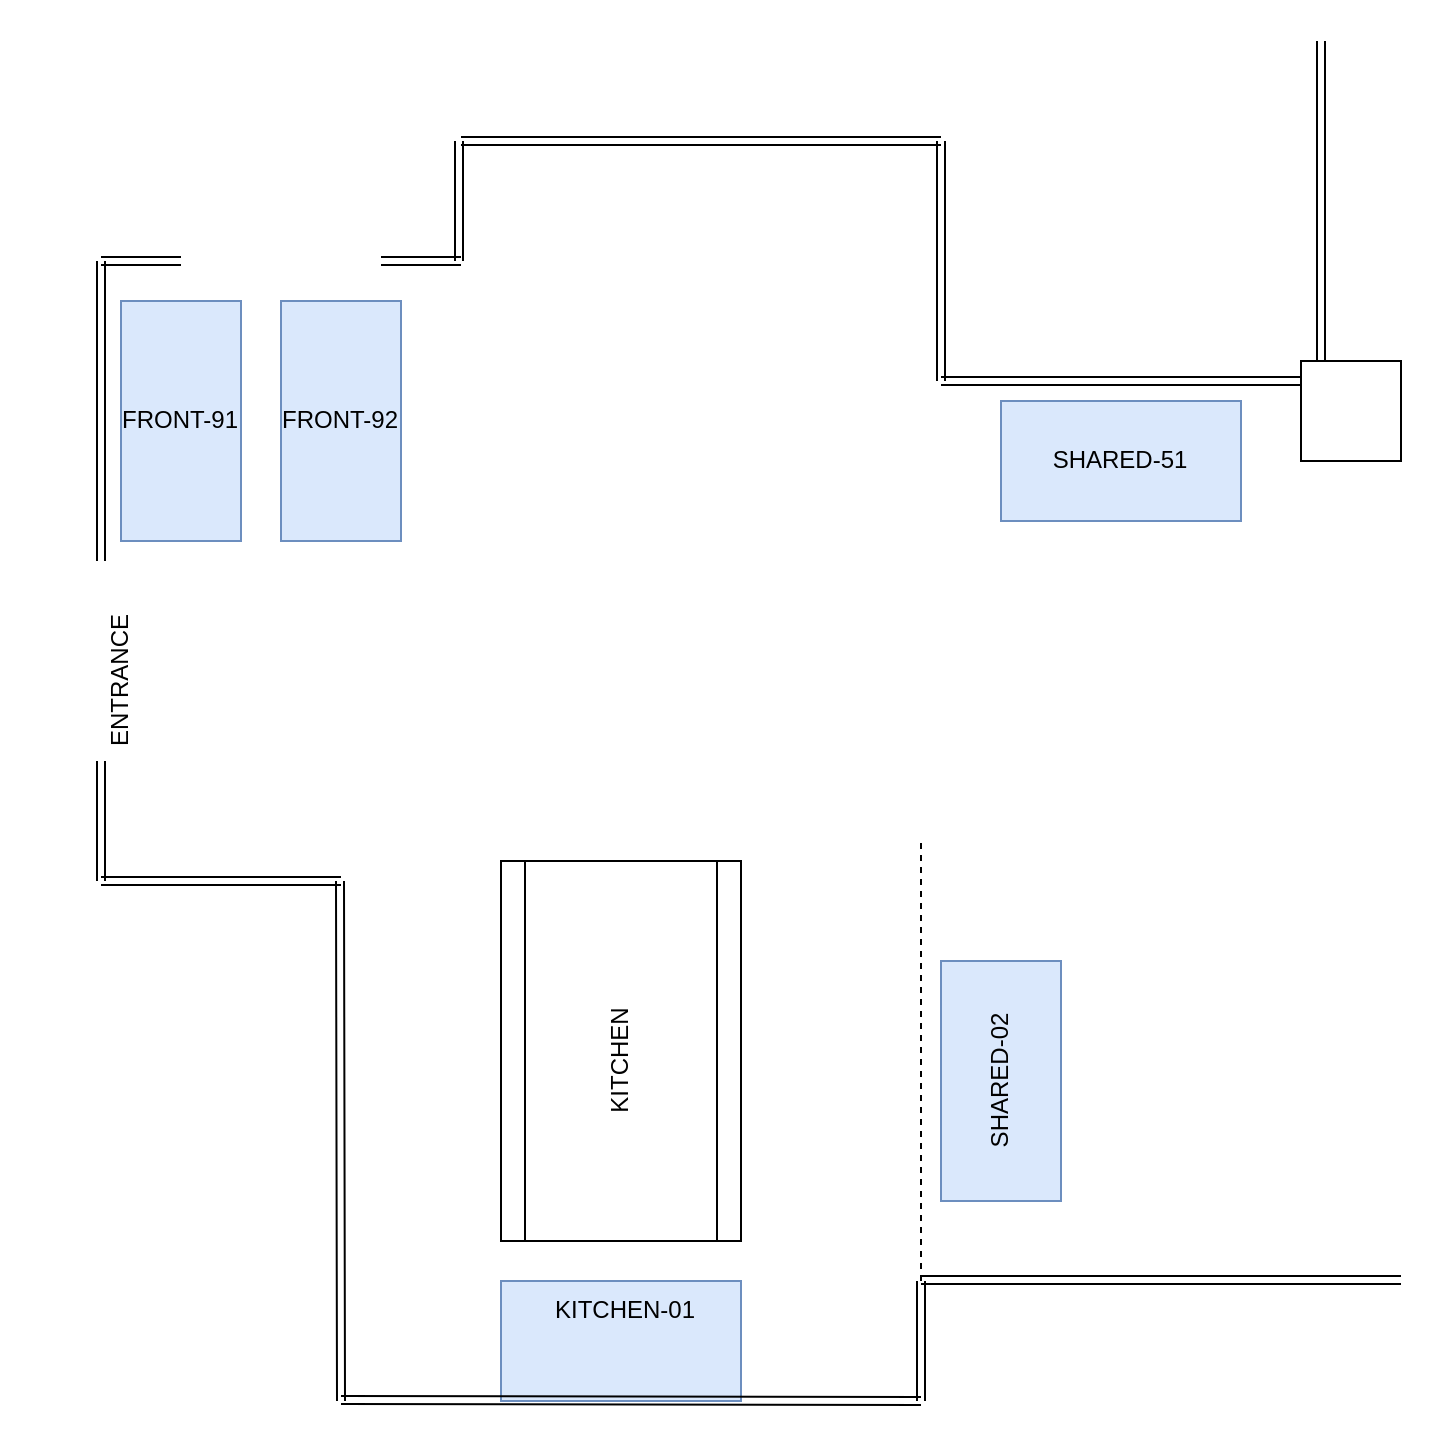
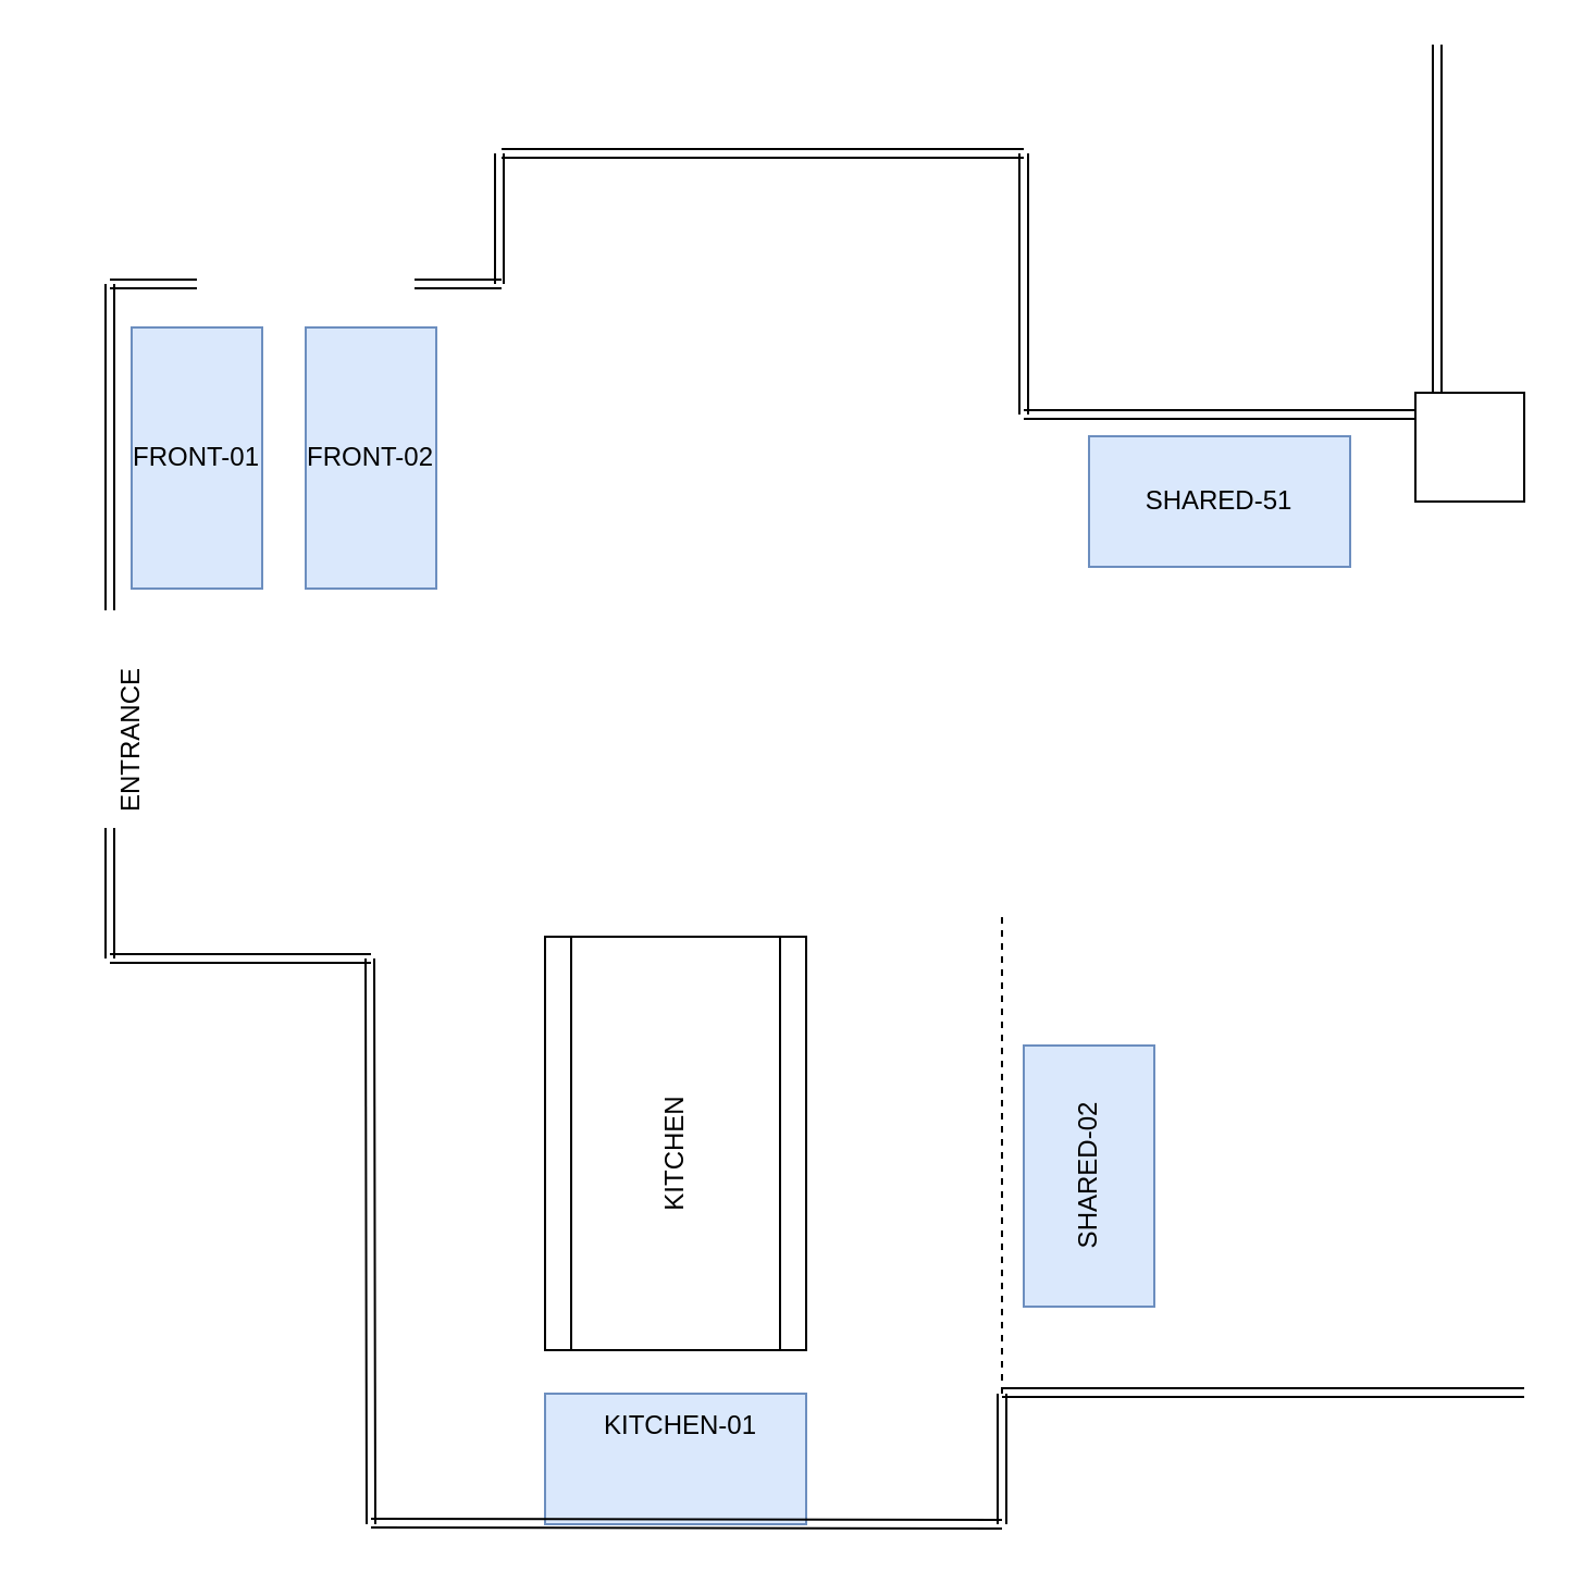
  <mxCell id="0" />
  <mxCell id="1" parent="0" />
  <mxCell id="2" value="" style="rounded=0;whiteSpace=wrap;html=1;rotation=-90;fillColor=#dae8fc;strokeColor=#6c8ebf;" vertex="1" parent="1"><mxGeometry x="30" y="180" width="120" height="60" as="geometry" /></mxCell>
  <mxCell id="3" value="" style="rounded=0;whiteSpace=wrap;html=1;rotation=-90;fillColor=#dae8fc;strokeColor=#6c8ebf;" vertex="1" parent="1"><mxGeometry x="110" y="180" width="120" height="60" as="geometry" /></mxCell>
  <mxCell id="4" value="" style="rounded=0;whiteSpace=wrap;html=1;rotation=0;fillColor=#dae8fc;strokeColor=#6c8ebf;" vertex="1" parent="1"><mxGeometry x="500" y="200" width="120" height="60" as="geometry" /></mxCell>
  <mxCell id="5" value="" style="rounded=0;whiteSpace=wrap;html=1;rotation=-90;fillColor=#dae8fc;strokeColor=#6c8ebf;" vertex="1" parent="1"><mxGeometry x="440" y="510" width="120" height="60" as="geometry" /></mxCell>
  <mxCell id="6" value="" style="rounded=0;whiteSpace=wrap;html=1;rotation=-180;fillColor=#dae8fc;strokeColor=#6c8ebf;" vertex="1" parent="1"><mxGeometry x="250" y="640" width="120" height="60" as="geometry" /></mxCell>
  <mxCell id="7" value="" style="shape=link;html=1;" edge="1" parent="1"><mxGeometry width="50" height="50" relative="1" as="geometry"><mxPoint x="50" y="280" as="sourcePoint" /><mxPoint x="50" y="130" as="targetPoint" /></mxGeometry></mxCell>
  <mxCell id="8" value="" style="shape=link;html=1;" edge="1" parent="1"><mxGeometry width="50" height="50" relative="1" as="geometry"><mxPoint x="90" y="130" as="sourcePoint" /><mxPoint x="50" y="130" as="targetPoint" /></mxGeometry></mxCell>
  <mxCell id="9" value="" style="shape=link;html=1;" edge="1" parent="1"><mxGeometry width="50" height="50" relative="1" as="geometry"><mxPoint x="470" y="70" as="sourcePoint" /><mxPoint x="230" y="70" as="targetPoint" /></mxGeometry></mxCell>
  <mxCell id="10" value="" style="shape=link;html=1;" edge="1" parent="1"><mxGeometry width="50" height="50" relative="1" as="geometry"><mxPoint x="650" y="190" as="sourcePoint" /><mxPoint x="470" y="190" as="targetPoint" /></mxGeometry></mxCell>
  <mxCell id="11" value="" style="shape=link;html=1;" edge="1" parent="1" target="12"><mxGeometry width="50" height="50" relative="1" as="geometry"><mxPoint x="700" y="180" as="sourcePoint" /><mxPoint x="700" as="targetPoint" y="20" /></mxGeometry></mxCell>
  <mxCell id="12" value="" style="whiteSpace=wrap;html=1;aspect=fixed;" vertex="1" parent="1"><mxGeometry x="650" y="180" width="50" height="50" as="geometry" /></mxCell>
  <mxCell id="13" value="" style="shape=link;html=1;" edge="1" parent="1"><mxGeometry width="50" height="50" relative="1" as="geometry"><mxPoint x="660" y="180" as="sourcePoint" /><mxPoint x="660" as="targetPoint" y="20" /></mxGeometry></mxCell>
  <mxCell id="14" value="" style="shape=link;html=1;" edge="1" parent="1"><mxGeometry width="50" height="50" relative="1" as="geometry"><mxPoint x="229" y="130" as="sourcePoint" /><mxPoint x="229" y="70" as="targetPoint" /></mxGeometry></mxCell>
  <mxCell id="15" value="" style="shape=link;html=1;" edge="1" parent="1"><mxGeometry width="50" height="50" relative="1" as="geometry"><mxPoint x="470" y="190" as="sourcePoint" /><mxPoint x="470" y="70" as="targetPoint" /></mxGeometry></mxCell>
  <mxCell id="16" value="" style="endArrow=none;dashed=1;html=1;" edge="1" parent="1"><mxGeometry width="50" height="50" relative="1" as="geometry"><mxPoint x="460" y="640" as="sourcePoint" /><mxPoint x="460" y="420" as="targetPoint" /></mxGeometry></mxCell>
  <mxCell id="17" value="" style="shape=link;html=1;" edge="1" parent="1"><mxGeometry width="50" height="50" relative="1" as="geometry"><mxPoint x="700" y="639.5" as="sourcePoint" /><mxPoint x="460" y="639.5" as="targetPoint" /></mxGeometry></mxCell>
  <mxCell id="18" value="" style="shape=process;whiteSpace=wrap;html=1;backgroundOutline=1;" vertex="1" parent="1"><mxGeometry x="250" y="430" width="120" height="190" as="geometry" /></mxCell>
  <mxCell id="19" value="" style="shape=link;html=1;" edge="1" parent="1"><mxGeometry width="50" height="50" relative="1" as="geometry"><mxPoint x="50" y="440" as="sourcePoint" /><mxPoint x="50" y="380" as="targetPoint" /></mxGeometry></mxCell>
  <mxCell id="20" value="" style="shape=link;html=1;" edge="1" parent="1"><mxGeometry width="50" height="50" relative="1" as="geometry"><mxPoint x="170" y="440" as="sourcePoint" /><mxPoint x="50" y="440" as="targetPoint" /></mxGeometry></mxCell>
  <mxCell id="21" value="" style="shape=link;html=1;" edge="1" parent="1"><mxGeometry width="50" height="50" relative="1" as="geometry"><mxPoint x="170" y="700" as="sourcePoint" /><mxPoint x="169.5" y="440" as="targetPoint" /></mxGeometry></mxCell>
  <mxCell id="22" value="" style="shape=link;html=1;" edge="1" parent="1"><mxGeometry width="50" height="50" relative="1" as="geometry"><mxPoint x="460" y="700" as="sourcePoint" /><mxPoint x="170" y="699.5" as="targetPoint" /></mxGeometry></mxCell>
  <mxCell id="23" value="" style="shape=link;html=1;" edge="1" parent="1"><mxGeometry width="50" height="50" relative="1" as="geometry"><mxPoint x="460" y="700" as="sourcePoint" /><mxPoint x="460" y="640" as="targetPoint" /></mxGeometry></mxCell>
  <mxCell id="24" value="ENTRANCE" style="text;html=1;strokeColor=none;fillColor=none;align=center;verticalAlign=middle;whiteSpace=wrap;rounded=0;rotation=-90;" vertex="1" parent="1"><mxGeometry x="20" y="330" width="80" height="20" as="geometry" /></mxCell>
  <mxCell id="25" value="KITCHEN" style="text;html=1;strokeColor=none;fillColor=none;align=center;verticalAlign=middle;whiteSpace=wrap;rounded=0;rotation=-90;" vertex="1" parent="1"><mxGeometry x="270" y="520" width="80" height="20" as="geometry" /></mxCell>
  <mxCell id="26" value="" style="shape=link;html=1;" edge="1" parent="1"><mxGeometry width="50" height="50" relative="1" as="geometry"><mxPoint x="230" y="130" as="sourcePoint" /><mxPoint x="190" y="130" as="targetPoint" /></mxGeometry></mxCell>
- <mxCell id="27" value="FRONT-91" style="text;html=1;strokeColor=none;fillColor=none;align=center;verticalAlign=middle;whiteSpace=wrap;rounded=0;" vertex="1" parent="1"><mxGeometry x="55" y="200" width="70" height="20" as="geometry" /></mxCell>
- <mxCell id="28" value="FRONT-92" style="text;html=1;strokeColor=none;fillColor=none;align=center;verticalAlign=middle;whiteSpace=wrap;rounded=0;" vertex="1" parent="1"><mxGeometry x="135" y="200" width="70" height="20" as="geometry" /></mxCell>
+ <mxCell id="27" value="FRONT-01" style="text;html=1;strokeColor=none;fillColor=none;align=center;verticalAlign=middle;whiteSpace=wrap;rounded=0;" vertex="1" parent="1"><mxGeometry x="55" y="200" width="70" height="20" as="geometry" /></mxCell>
+ <mxCell id="28" value="FRONT-02" style="text;html=1;strokeColor=none;fillColor=none;align=center;verticalAlign=middle;whiteSpace=wrap;rounded=0;" vertex="1" parent="1"><mxGeometry x="135" y="200" width="70" height="20" as="geometry" /></mxCell>
  <mxCell id="29" value="KITCHEN-01" style="text;html=1;strokeColor=none;fillColor=none;align=center;verticalAlign=middle;whiteSpace=wrap;rounded=0;" vertex="1" parent="1"><mxGeometry x="275" y="645" width="75" height="20" as="geometry" /></mxCell>
  <mxCell id="30" value="SHARED-51" style="text;html=1;strokeColor=none;fillColor=none;align=center;verticalAlign=middle;whiteSpace=wrap;rounded=0;" vertex="1" parent="1"><mxGeometry x="525" y="220" width="70" height="20" as="geometry" /></mxCell>
  <mxCell id="31" value="SHARED-02" style="text;html=1;strokeColor=none;fillColor=none;align=center;verticalAlign=middle;whiteSpace=wrap;rounded=0;rotation=-90;" vertex="1" parent="1"><mxGeometry x="465" y="530" width="70" height="20" as="geometry" /></mxCell>
